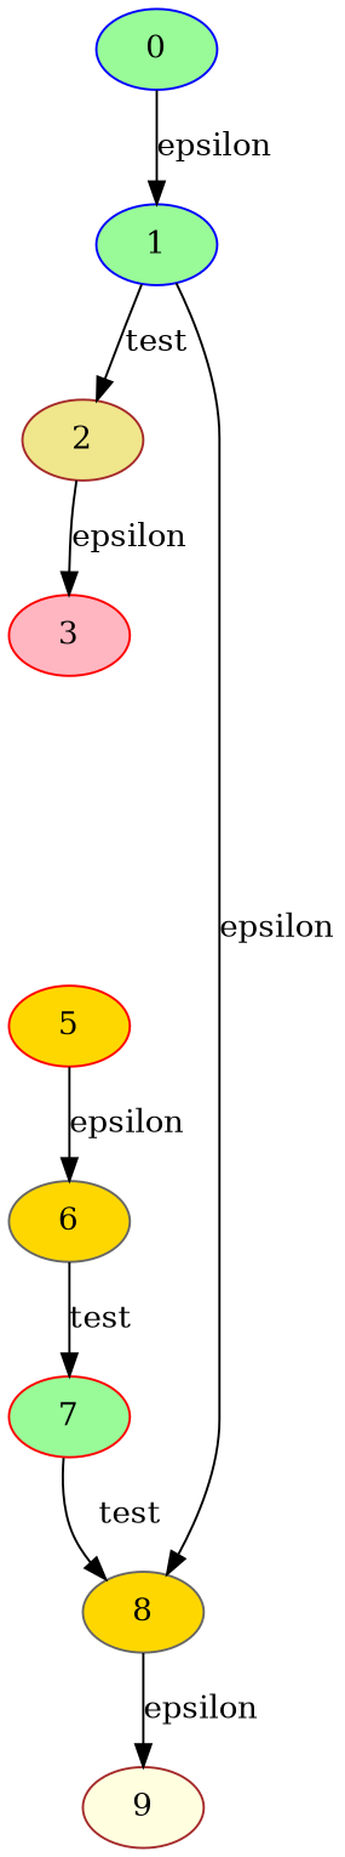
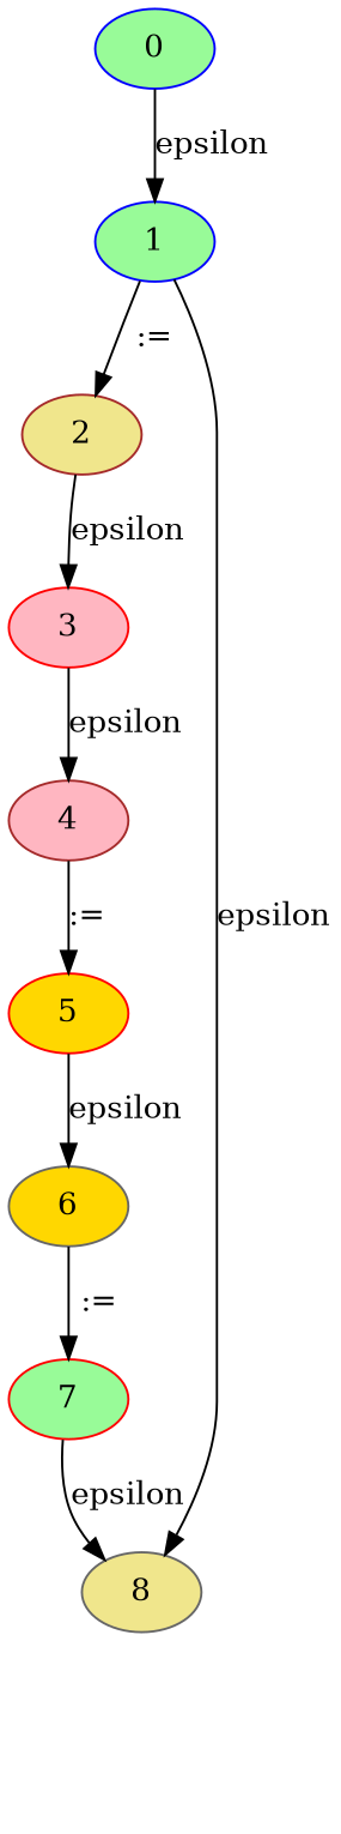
  digraph {
    node [color=brown fillcolor=palegreen style=filled]
    0 [color=blue]
    1 [color=blue]
    2 [fillcolor=khaki]
-   8 [color=gray40 fillcolor=gold]
+   8 [color=gray40 fillcolor=khaki]
    3 [color=red fillcolor=lightpink]
+   4 [fillcolor=lightpink]
    5 [color=red fillcolor=gold]
-   9 [fillcolor=lightyellow]
    6 [color=gray40 fillcolor=gold]
    7 [color=red]
    0 -> 1 [label=epsilon]
-   1 -> 2 [label=test]
+   1 -> 2 [label=":="]
    1 -> 8 [label=epsilon]
    2 -> 3 [label=epsilon]
-   8 -> 9 [label=epsilon]
+   3 -> 4 [label=epsilon]
+   4 -> 5 [label=":="]
    5 -> 6 [label=epsilon]
-   6 -> 7 [label=test]
-   7 -> 8 [label=test]
+   6 -> 7 [label=":="]
+   7 -> 8 [label=epsilon]
  }
